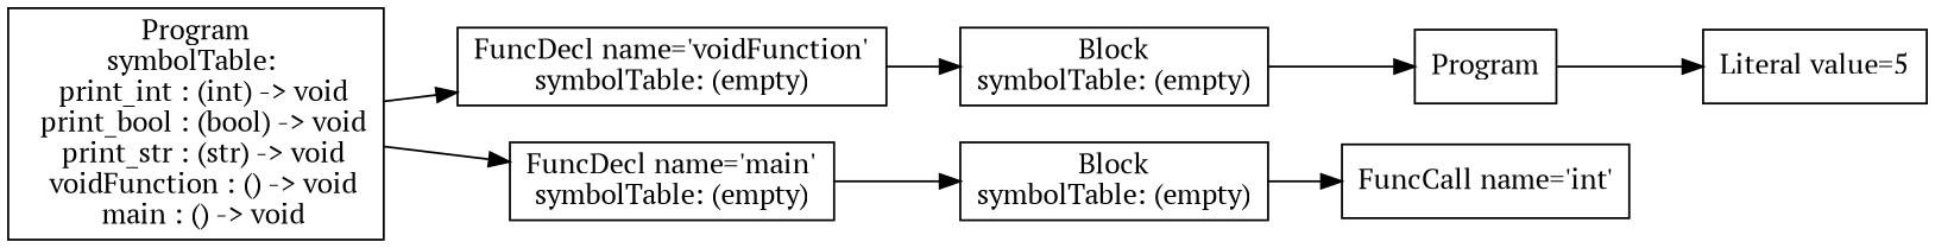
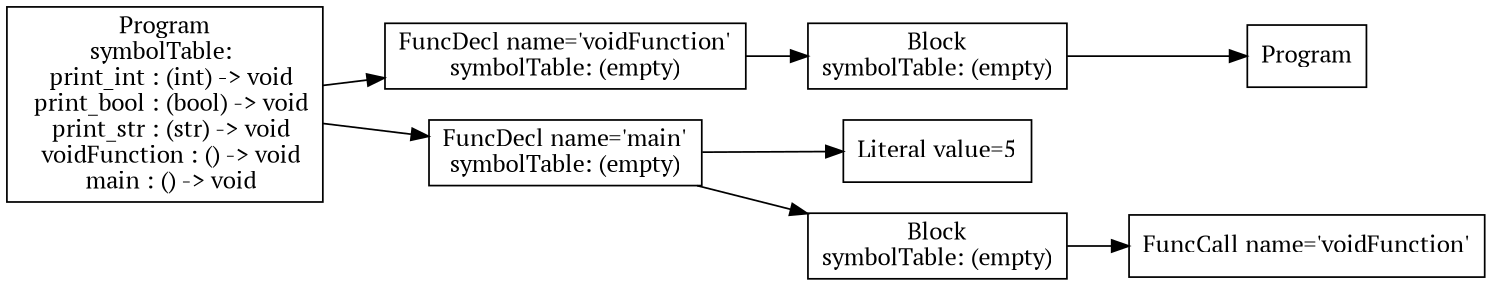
  digraph {
    fontname="PT Serif"
    rankdir=LR
    node [fontname="PT Serif" shape=box]
    edge [fontname="PT Serif"]
    n1 [label="Literal value=5"]
    n2 [label=Program]
    n3 [label="Block\nsymbolTable: (empty)"]
    n4 [label="FuncDecl name='voidFunction'\nsymbolTable: (empty)"]
-   n5 [label="FuncCall name='int'"]
+   n5 [label="FuncCall name='voidFunction'"]
    n6 [label="Block\nsymbolTable: (empty)"]
    n7 [label="FuncDecl name='main'\nsymbolTable: (empty)"]
    n8 [label="Program\nsymbolTable: \n  print_int : (int) -> void\n  print_bool : (bool) -> void\n  print_str : (str) -> void\n  voidFunction : () -> void\n  main : () -> void"]
-   n2 -> n1
+   n7 -> n1
    n3 -> n2
    n4 -> n3
    n6 -> n5
    n7 -> n6
    n8 -> n4
    n8 -> n7
  }
